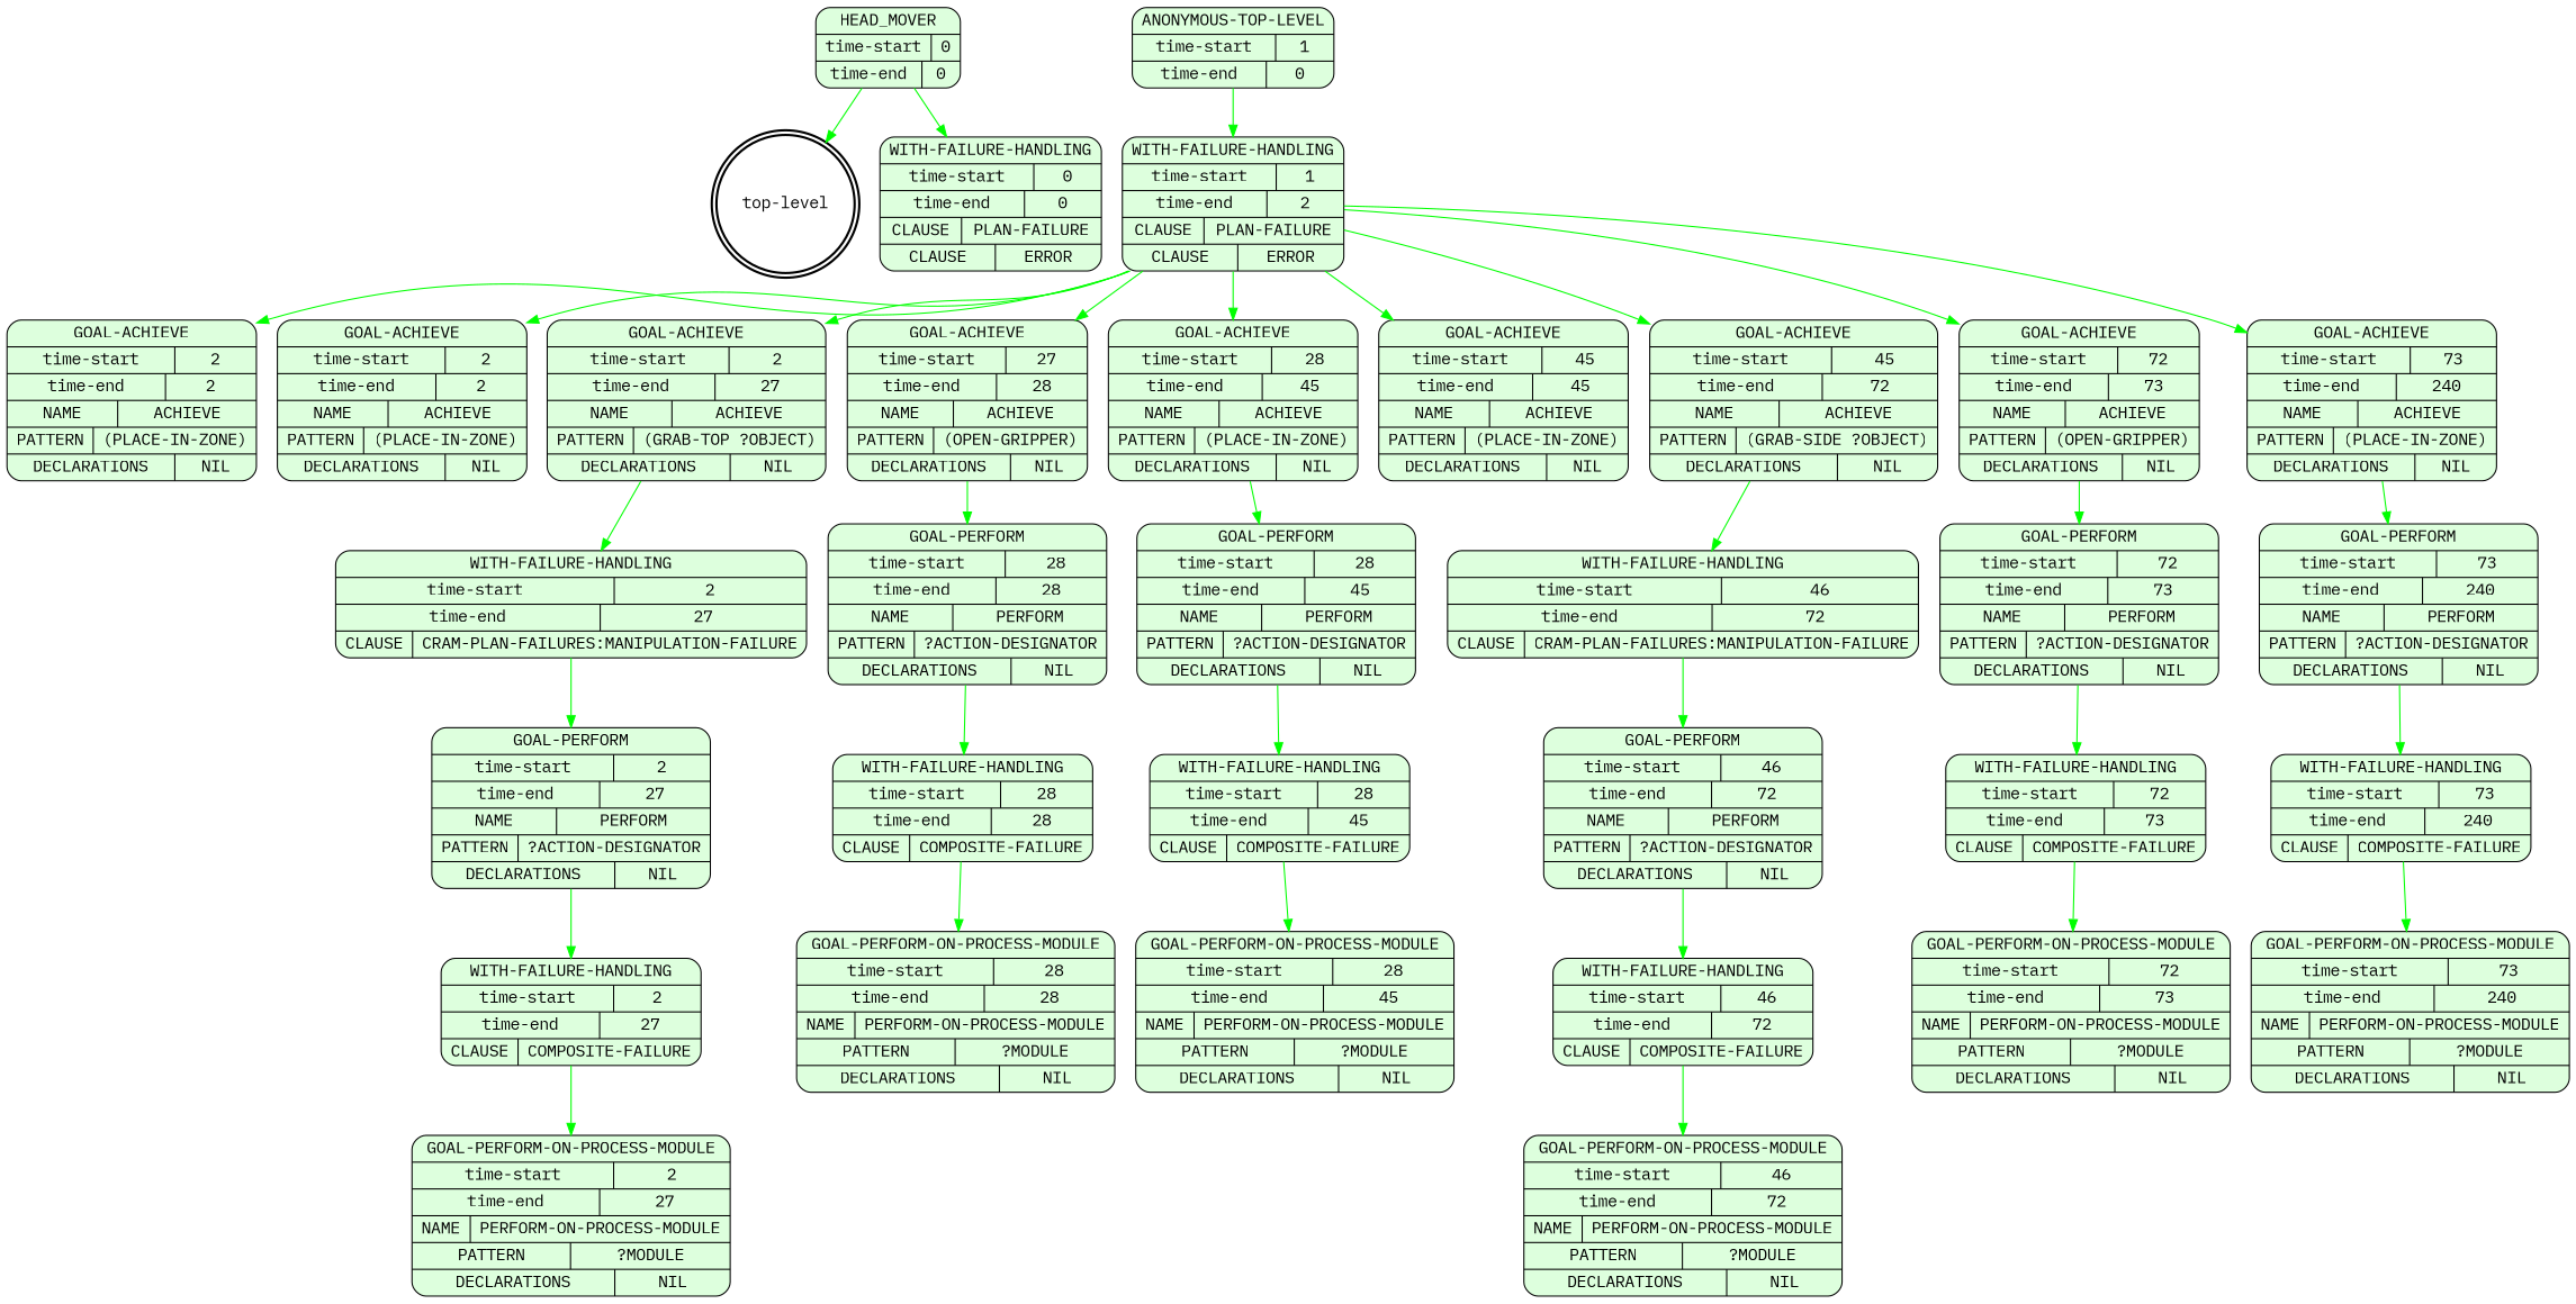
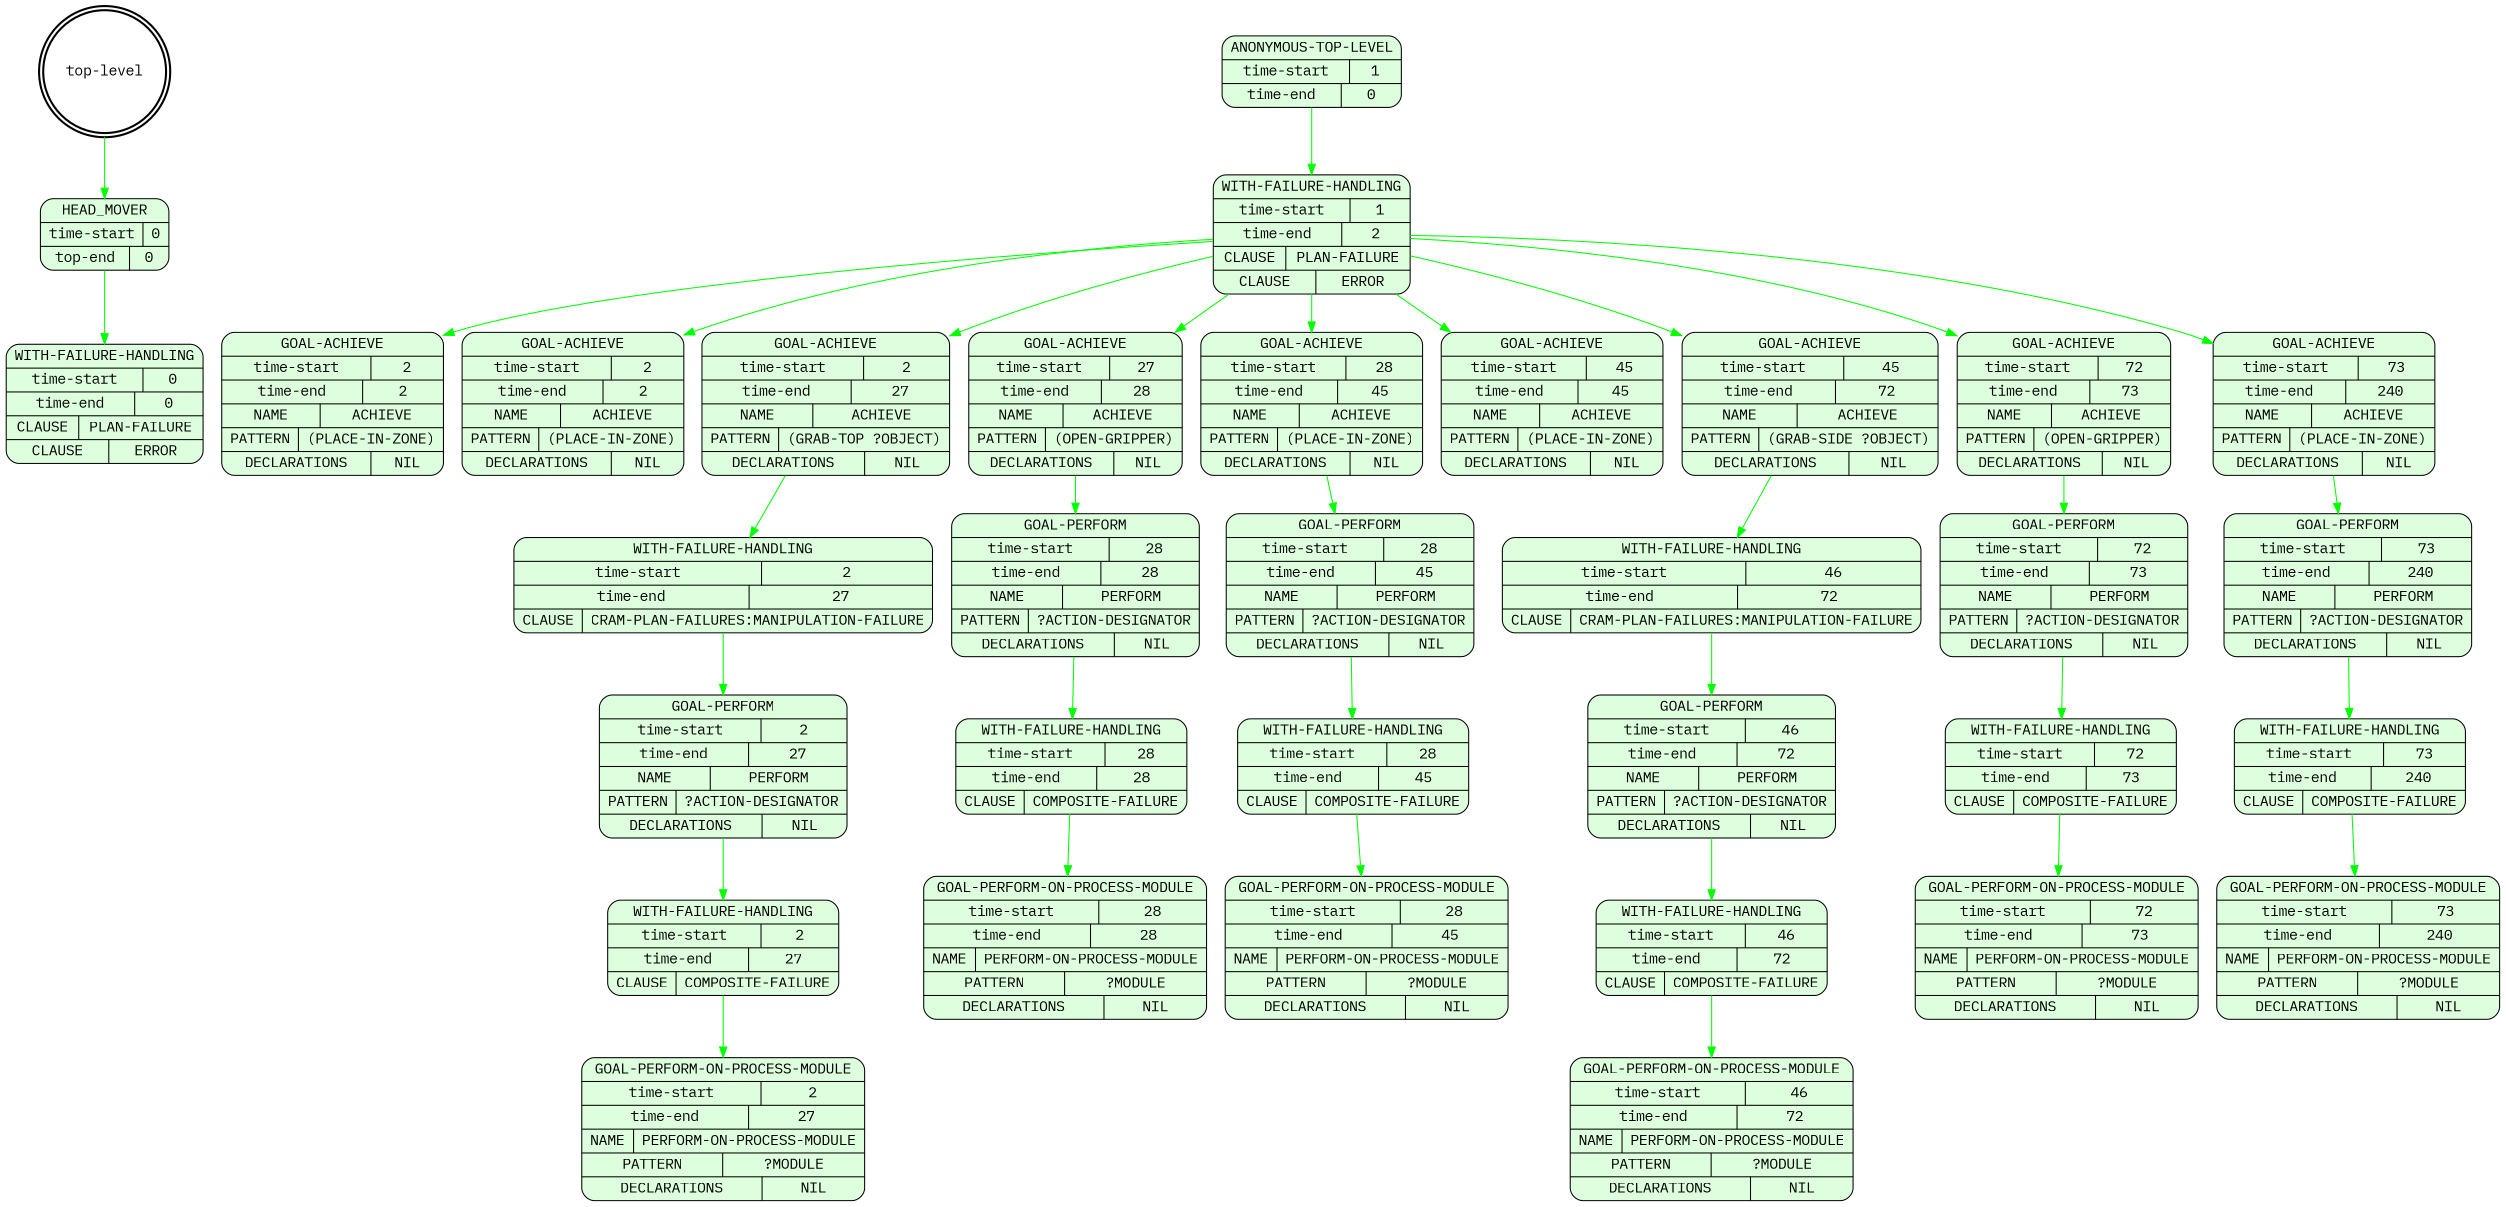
  digraph {
    fontname="IBM Plex Mono"
    node [fontname="IBM Plex Mono" shape=Mrecord style=filled fillcolor="#ddffdd"]
    edge [color=green fontname="IBM Plex Mono"]
    n1 [label="top-level" shape=doublecircle style=bold fillcolor=""]
-   n2 [label="{HEAD_MOVER|{time-start | 0}|{time-end | 0}}"]
+   n2 [label="{HEAD_MOVER|{time-start | 0}|{top-end | 0}}"]
    n3 [label="{WITH-FAILURE-HANDLING|{time-start | 0}|{time-end | 0}|{CLAUSE | PLAN-FAILURE}|{CLAUSE | ERROR}}"]
    n4 [label="{ANONYMOUS-TOP-LEVEL|{time-start | 1}|{time-end | 0}}"]
    n5 [label="{WITH-FAILURE-HANDLING|{time-start | 1}|{time-end | 2}|{CLAUSE | PLAN-FAILURE}|{CLAUSE | ERROR}}"]
    n6 [label="{GOAL-ACHIEVE|{time-start | 2}|{time-end | 2}|{NAME | ACHIEVE}|{PATTERN | (PLACE-IN-ZONE)}|{DECLARATIONS | NIL}}"]
    n7 [label="{GOAL-ACHIEVE|{time-start | 2}|{time-end | 2}|{NAME | ACHIEVE}|{PATTERN | (PLACE-IN-ZONE)}|{DECLARATIONS | NIL}}"]
    n8 [label="{GOAL-ACHIEVE|{time-start | 2}|{time-end | 27}|{NAME | ACHIEVE}|{PATTERN | (GRAB-TOP ?OBJECT)}|{DECLARATIONS | NIL}}"]
    n9 [label="{GOAL-ACHIEVE|{time-start | 27}|{time-end | 28}|{NAME | ACHIEVE}|{PATTERN | (OPEN-GRIPPER)}|{DECLARATIONS | NIL}}"]
    n10 [label="{GOAL-ACHIEVE|{time-start | 28}|{time-end | 45}|{NAME | ACHIEVE}|{PATTERN | (PLACE-IN-ZONE)}|{DECLARATIONS | NIL}}"]
    n11 [label="{GOAL-ACHIEVE|{time-start | 45}|{time-end | 45}|{NAME | ACHIEVE}|{PATTERN | (PLACE-IN-ZONE)}|{DECLARATIONS | NIL}}"]
    n12 [label="{GOAL-ACHIEVE|{time-start | 45}|{time-end | 72}|{NAME | ACHIEVE}|{PATTERN | (GRAB-SIDE ?OBJECT)}|{DECLARATIONS | NIL}}"]
    n13 [label="{GOAL-ACHIEVE|{time-start | 72}|{time-end | 73}|{NAME | ACHIEVE}|{PATTERN | (OPEN-GRIPPER)}|{DECLARATIONS | NIL}}"]
    n14 [label="{GOAL-ACHIEVE|{time-start | 73}|{time-end | 240}|{NAME | ACHIEVE}|{PATTERN | (PLACE-IN-ZONE)}|{DECLARATIONS | NIL}}"]
    n15 [label="{WITH-FAILURE-HANDLING|{time-start | 2}|{time-end | 27}|{CLAUSE | CRAM-PLAN-FAILURES:MANIPULATION-FAILURE}}"]
    n16 [label="{GOAL-PERFORM|{time-start | 28}|{time-end | 28}|{NAME | PERFORM}|{PATTERN | ?ACTION-DESIGNATOR}|{DECLARATIONS | NIL}}"]
    n17 [label="{GOAL-PERFORM|{time-start | 28}|{time-end | 45}|{NAME | PERFORM}|{PATTERN | ?ACTION-DESIGNATOR}|{DECLARATIONS | NIL}}"]
    n18 [label="{WITH-FAILURE-HANDLING|{time-start | 46}|{time-end | 72}|{CLAUSE | CRAM-PLAN-FAILURES:MANIPULATION-FAILURE}}"]
    n19 [label="{GOAL-PERFORM|{time-start | 72}|{time-end | 73}|{NAME | PERFORM}|{PATTERN | ?ACTION-DESIGNATOR}|{DECLARATIONS | NIL}}"]
    n20 [label="{GOAL-PERFORM|{time-start | 73}|{time-end | 240}|{NAME | PERFORM}|{PATTERN | ?ACTION-DESIGNATOR}|{DECLARATIONS | NIL}}"]
    n21 [label="{GOAL-PERFORM|{time-start | 2}|{time-end | 27}|{NAME | PERFORM}|{PATTERN | ?ACTION-DESIGNATOR}|{DECLARATIONS | NIL}}"]
    n22 [label="{WITH-FAILURE-HANDLING|{time-start | 2}|{time-end | 27}|{CLAUSE | COMPOSITE-FAILURE}}"]
    n23 [label="{GOAL-PERFORM-ON-PROCESS-MODULE|{time-start | 2}|{time-end | 27}|{NAME | PERFORM-ON-PROCESS-MODULE}|{PATTERN | ?MODULE}|{DECLARATIONS | NIL}}"]
    n24 [label="{WITH-FAILURE-HANDLING|{time-start | 28}|{time-end | 28}|{CLAUSE | COMPOSITE-FAILURE}}"]
    n25 [label="{GOAL-PERFORM-ON-PROCESS-MODULE|{time-start | 28}|{time-end | 28}|{NAME | PERFORM-ON-PROCESS-MODULE}|{PATTERN | ?MODULE}|{DECLARATIONS | NIL}}"]
    n26 [label="{WITH-FAILURE-HANDLING|{time-start | 28}|{time-end | 45}|{CLAUSE | COMPOSITE-FAILURE}}"]
    n27 [label="{GOAL-PERFORM-ON-PROCESS-MODULE|{time-start | 28}|{time-end | 45}|{NAME | PERFORM-ON-PROCESS-MODULE}|{PATTERN | ?MODULE}|{DECLARATIONS | NIL}}"]
    n28 [label="{GOAL-PERFORM|{time-start | 46}|{time-end | 72}|{NAME | PERFORM}|{PATTERN | ?ACTION-DESIGNATOR}|{DECLARATIONS | NIL}}"]
    n29 [label="{WITH-FAILURE-HANDLING|{time-start | 46}|{time-end | 72}|{CLAUSE | COMPOSITE-FAILURE}}"]
    n30 [label="{GOAL-PERFORM-ON-PROCESS-MODULE|{time-start | 46}|{time-end | 72}|{NAME | PERFORM-ON-PROCESS-MODULE}|{PATTERN | ?MODULE}|{DECLARATIONS | NIL}}"]
    n31 [label="{WITH-FAILURE-HANDLING|{time-start | 72}|{time-end | 73}|{CLAUSE | COMPOSITE-FAILURE}}"]
    n32 [label="{GOAL-PERFORM-ON-PROCESS-MODULE|{time-start | 72}|{time-end | 73}|{NAME | PERFORM-ON-PROCESS-MODULE}|{PATTERN | ?MODULE}|{DECLARATIONS | NIL}}"]
    n33 [label="{WITH-FAILURE-HANDLING|{time-start | 73}|{time-end | 240}|{CLAUSE | COMPOSITE-FAILURE}}"]
    n34 [label="{GOAL-PERFORM-ON-PROCESS-MODULE|{time-start | 73}|{time-end | 240}|{NAME | PERFORM-ON-PROCESS-MODULE}|{PATTERN | ?MODULE}|{DECLARATIONS | NIL}}"]
-   n2 -> n1
+   n1 -> n2
    n2 -> n3
    n4 -> n5
    n5 -> n6
    n5 -> n7
    n5 -> n8
    n5 -> n9
    n5 -> n10
    n5 -> n11
    n5 -> n12
    n5 -> n13
    n5 -> n14
    n8 -> n15
    n9 -> n16
    n10 -> n17
    n12 -> n18
    n13 -> n19
    n14 -> n20
    n15 -> n21
    n16 -> n24
    n17 -> n26
    n18 -> n28
    n19 -> n31
    n20 -> n33
    n21 -> n22
    n22 -> n23
    n24 -> n25
    n26 -> n27
    n28 -> n29
    n29 -> n30
    n31 -> n32
    n33 -> n34
  }
